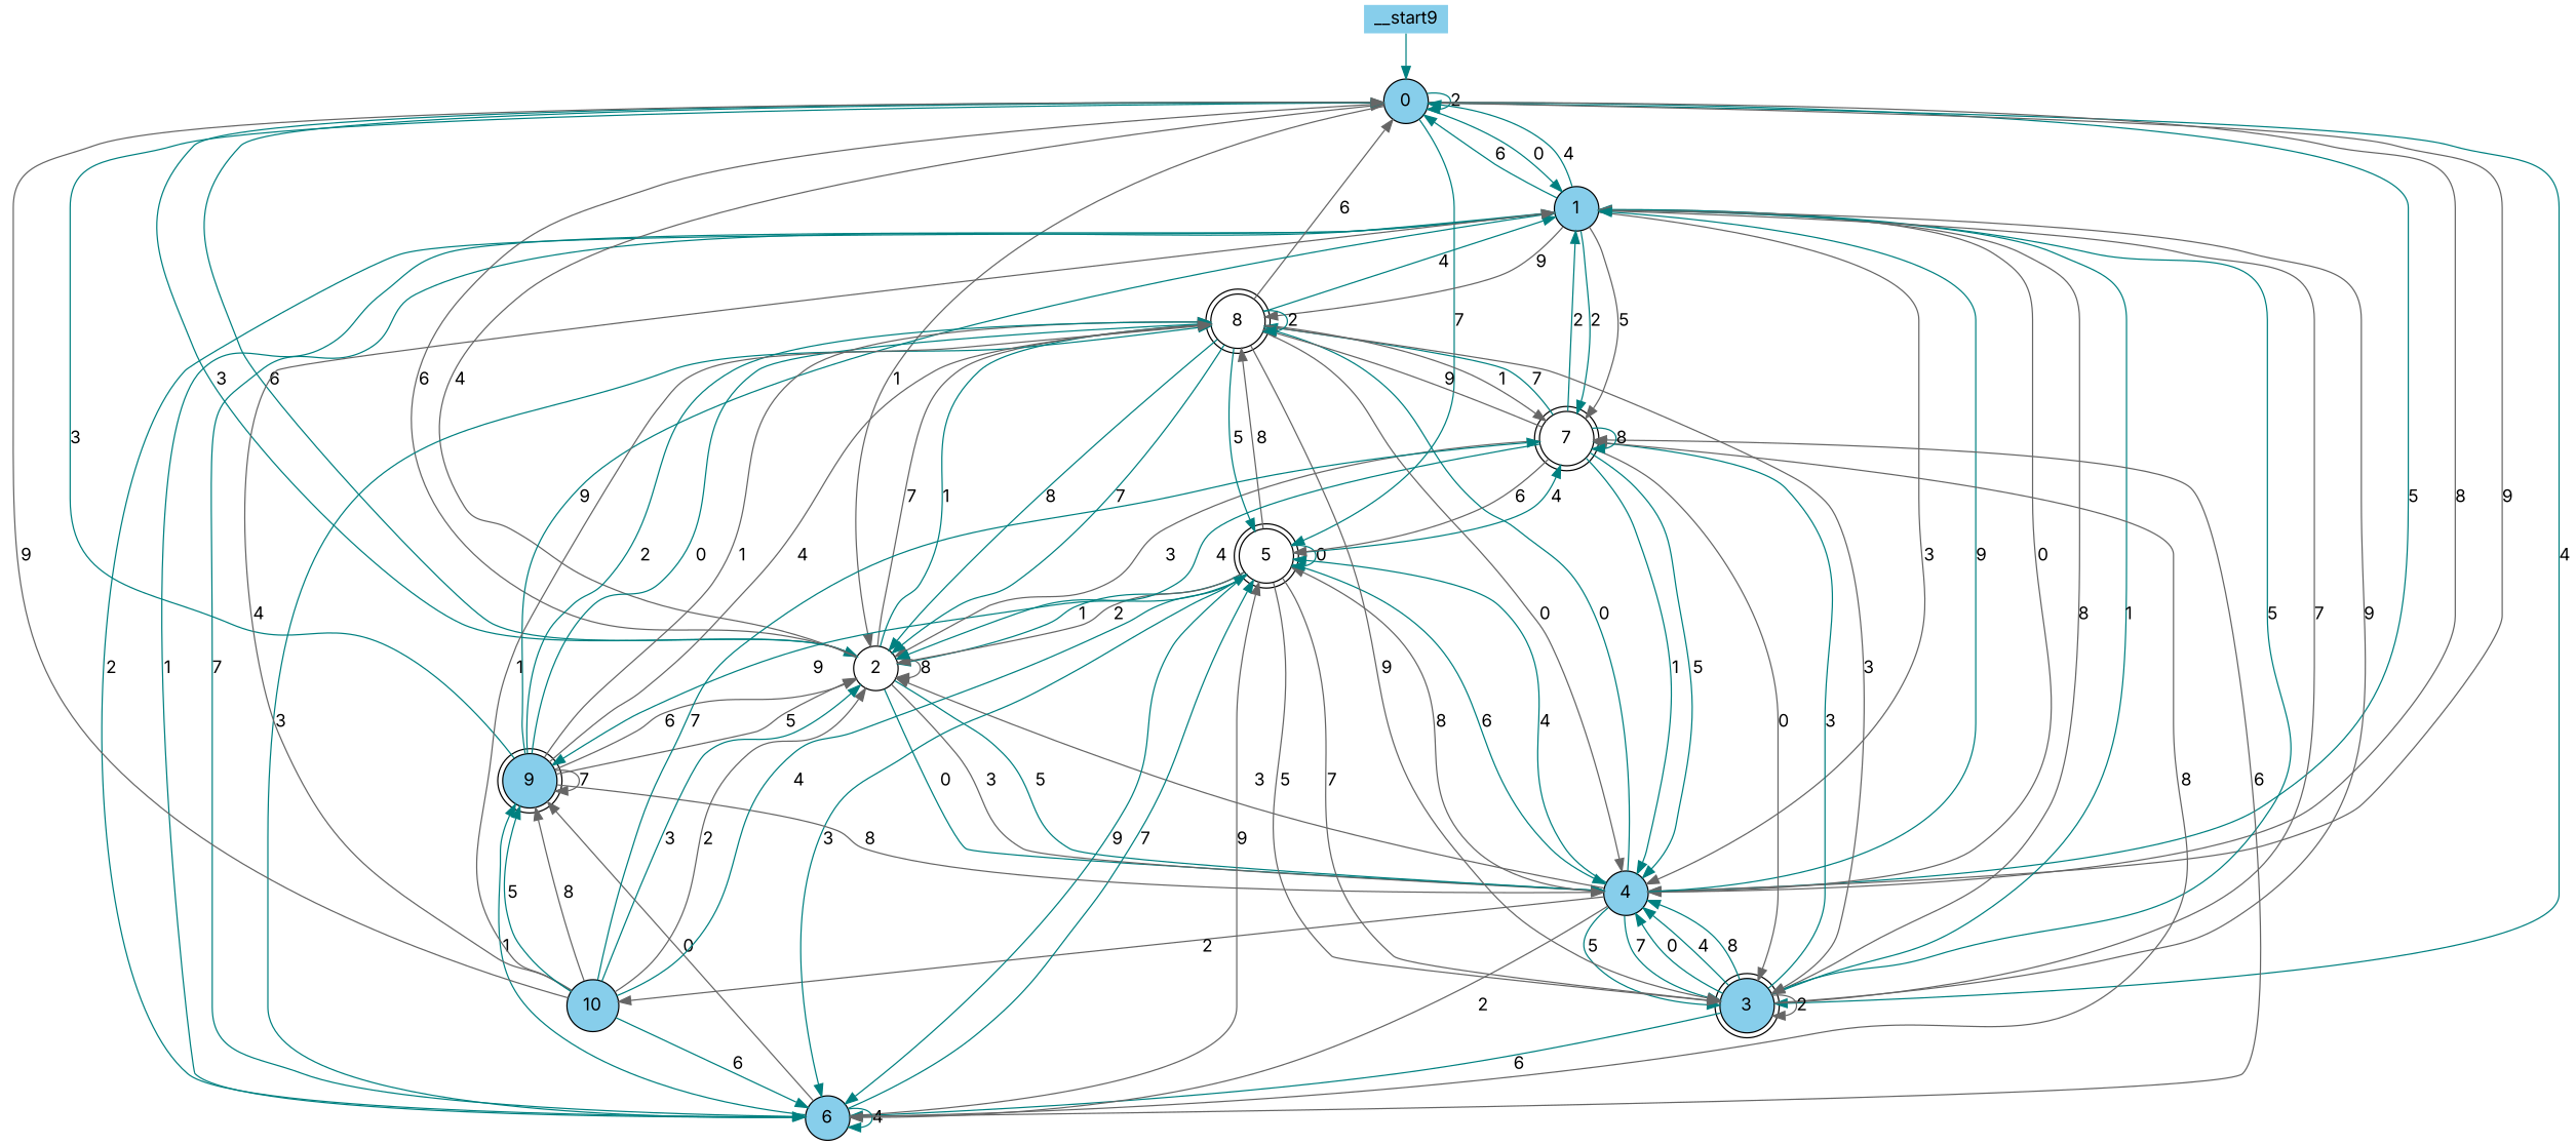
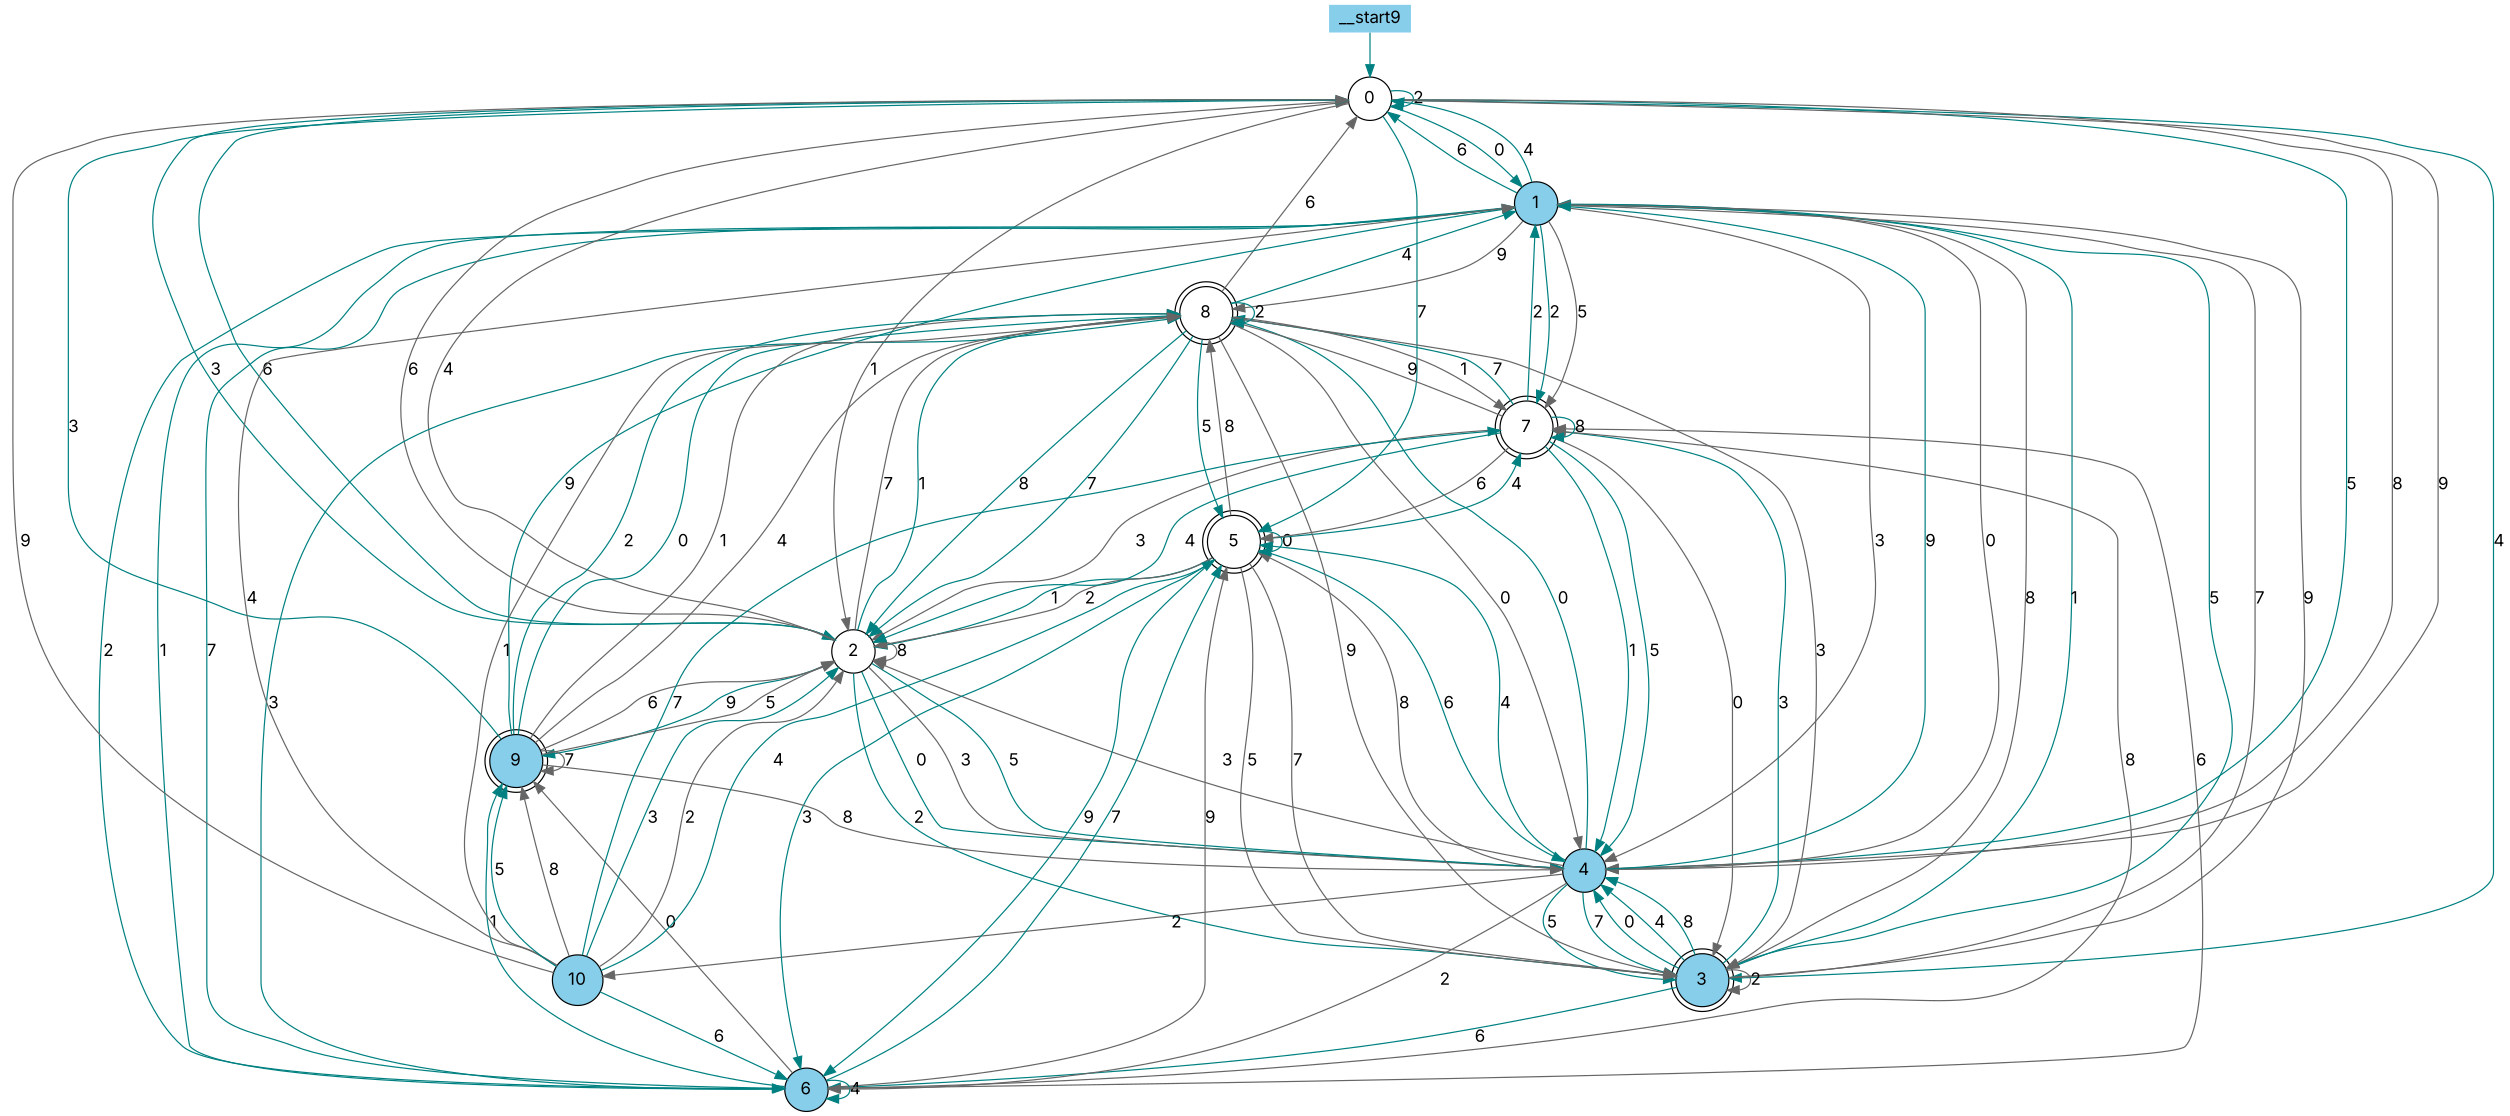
  digraph {
    fontname=Inter
    node [fillcolor=skyblue fontname=Inter shape=circle style=filled]
    edge [color=teal fontname=Inter]
-   n1 [label=0]
+   n1 [fillcolor=white label=0]
    n2 [label=1]
    n3 [fillcolor=white label=2]
    n4 [label=3 shape=doublecircle]
    n5 [label=4]
    n6 [fillcolor=white label=5 shape=doublecircle]
    n7 [label=6]
    n8 [fillcolor=white label=7 shape=doublecircle]
    n9 [fillcolor=white label=8 shape=doublecircle]
    n10 [label=9 shape=doublecircle]
    n11 [label=10]
    n12 [height=0 label=__start9 shape=none width=0]
    n1 -> n1 [label=2]
    n1 -> n2 [label=0]
    n1 -> n3 [color=gray40 label=1]
    n1 -> n3 [label=3]
    n1 -> n3 [label=6]
    n1 -> n4 [label=4]
    n1 -> n5 [label=5]
    n1 -> n5 [color=gray40 label=8]
    n1 -> n5 [color=gray40 label=9]
    n1 -> n6 [label=7]
    n2 -> n1 [label=4]
    n2 -> n1 [label=6]
    n2 -> n4 [color=gray40 label=8]
    n2 -> n5 [color=gray40 label=0]
    n2 -> n5 [color=gray40 label=3]
    n2 -> n7 [label=1]
    n2 -> n7 [label=7]
    n2 -> n8 [label=2]
    n2 -> n8 [color=gray40 label=5]
    n2 -> n9 [color=gray40 label=9]
    n3 -> n1 [color=gray40 label=4]
    n3 -> n1 [color=gray40 label=6]
    n3 -> n3 [color=gray40 label=8]
+   n3 -> n4 [label=2]
    n3 -> n5 [label=0]
    n3 -> n5 [color=gray40 label=3]
    n3 -> n5 [label=5]
    n3 -> n9 [label=1]
    n3 -> n9 [color=gray40 label=7]
-   n6 -> n10 [label=9]
+   n3 -> n10 [label=9]
    n4 -> n2 [label=1]
    n4 -> n2 [label=5]
    n4 -> n2 [color=gray40 label=7]
    n4 -> n2 [color=gray40 label=9]
    n4 -> n4 [color=gray40 label=2]
    n4 -> n5 [label=0]
    n4 -> n5 [label=4]
    n4 -> n5 [label=8]
    n4 -> n7 [label=6]
    n4 -> n8 [label=3]
    n5 -> n2 [label=9]
    n5 -> n3 [color=gray40 label=3]
    n5 -> n4 [label=5]
    n5 -> n4 [label=7]
    n5 -> n6 [label=4]
    n5 -> n6 [color=gray40 label=8]
    n5 -> n7 [color=gray40 label=2]
    n5 -> n9 [label=0]
    n5 -> n11 [color=gray40 label=2]
    n6 -> n3 [label=1]
    n6 -> n3 [color=gray40 label=2]
    n6 -> n4 [color=gray40 label=5]
    n6 -> n4 [color=gray40 label=7]
    n6 -> n5 [label=6]
    n6 -> n6 [label=0]
    n6 -> n7 [label=3]
    n6 -> n7 [label=9]
    n6 -> n8 [label=4]
    n6 -> n9 [color=gray40 label=8]
    n7 -> n2 [label=2]
    n7 -> n6 [label=7]
    n7 -> n6 [color=gray40 label=9]
    n7 -> n7 [label=4]
    n7 -> n8 [color=gray40 label=6]
    n7 -> n8 [color=gray40 label=8]
    n7 -> n9 [label=3]
    n7 -> n10 [color=gray40 label=0]
    n7 -> n10 [label=1]
    n8 -> n2 [label=2]
    n8 -> n3 [color=gray40 label=3]
    n8 -> n3 [label=4]
    n8 -> n4 [color=gray40 label=0]
    n8 -> n5 [label=1]
    n8 -> n5 [label=5]
    n8 -> n6 [color=gray40 label=6]
    n8 -> n8 [label=8]
    n8 -> n9 [label=7]
    n8 -> n9 [color=gray40 label=9]
    n9 -> n1 [color=gray40 label=6]
    n9 -> n2 [label=4]
    n9 -> n3 [label=7]
    n9 -> n3 [label=8]
    n9 -> n4 [color=gray40 label=3]
    n9 -> n4 [color=gray40 label=9]
    n9 -> n5 [color=gray40 label=0]
    n9 -> n6 [label=5]
    n9 -> n8 [color=gray40 label=1]
    n9 -> n9 [label=2]
    n10 -> n1 [label=3]
    n10 -> n2 [label=9]
    n10 -> n3 [color=gray40 label=5]
    n10 -> n3 [color=gray40 label=6]
    n10 -> n5 [color=gray40 label=8]
    n10 -> n9 [label=0]
    n10 -> n9 [color=gray40 label=1]
    n10 -> n9 [label=2]
    n10 -> n9 [color=gray40 label=4]
    n10 -> n10 [color=gray40 label=7]
    n11 -> n1 [color=gray40 label=9]
    n11 -> n2 [color=gray40 label=4]
    n11 -> n3 [color=gray40 label=2]
    n11 -> n3 [label=3]
    n11 -> n6 [label=4]
    n11 -> n7 [label=6]
    n11 -> n8 [label=7]
    n11 -> n9 [color=gray40 label=1]
    n11 -> n10 [label=5]
    n11 -> n10 [color=gray40 label=8]
    n12 -> n1
  }
